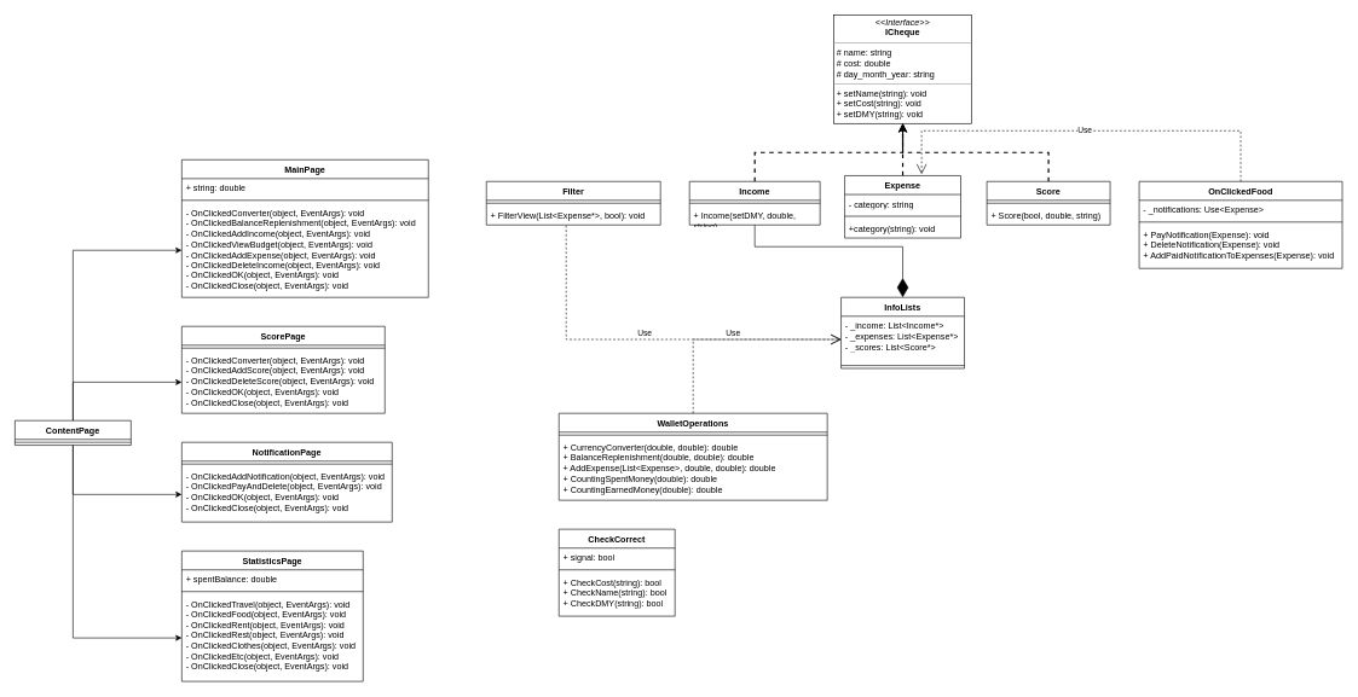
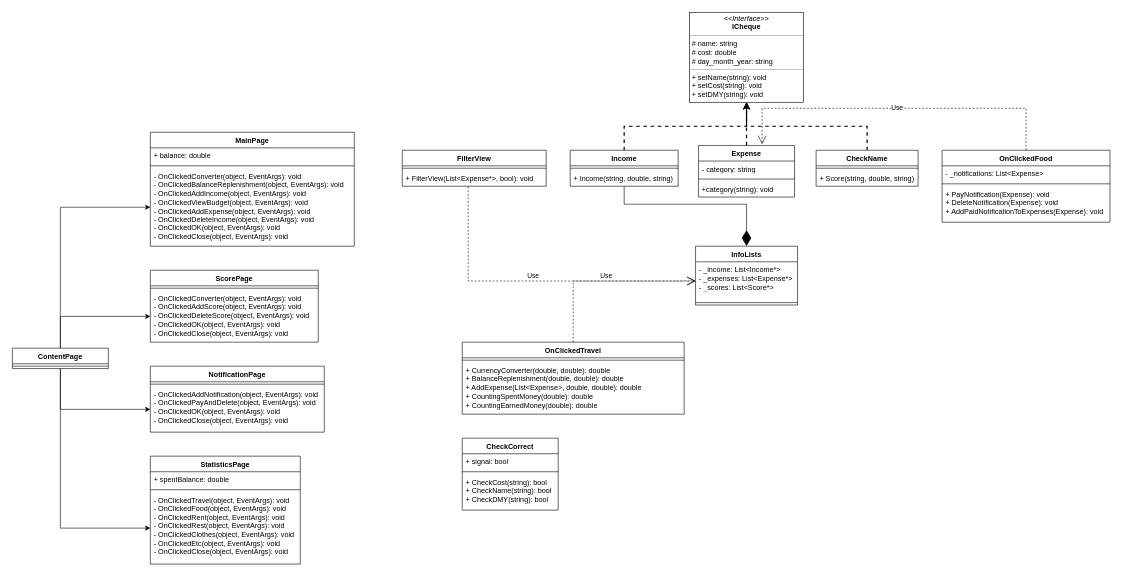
  <mxCell id="0" />
  <mxCell id="1" parent="0" />
  <mxCell id="2" value="ScorePage" style="swimlane;fontStyle=1;align=center;verticalAlign=top;childLayout=stackLayout;horizontal=1;startSize=26;horizontalStack=0;resizeParent=1;resizeParentMax=0;resizeLast=0;collapsible=1;marginBottom=0;whiteSpace=wrap;html=1;" vertex="1" parent="1"><mxGeometry x="250" y="450" width="280" height="120" as="geometry" /></mxCell>
  <mxCell id="3" value="" style="line;strokeWidth=1;fillColor=none;align=left;verticalAlign=middle;spacingTop=-1;spacingLeft=3;spacingRight=3;rotatable=0;labelPosition=right;points=[];portConstraint=eastwest;strokeColor=inherit;" vertex="1" parent="2"><mxGeometry y="26" width="280" height="8" as="geometry" /></mxCell>
  <mxCell id="4" value="- OnClickedConverter(object, EventArgs): void&amp;nbsp;&lt;br&gt;- OnClickedAddScore(object, EventArgs): void&lt;br&gt;- OnClickedDeleteScore(object, EventArgs): void&lt;br&gt;- OnClickedOK(object, EventArgs): void&lt;br style=&quot;border-color: var(--border-color);&quot;&gt;- OnClickedClose(object, EventArgs): void" style="text;strokeColor=none;fillColor=none;align=left;verticalAlign=top;spacingLeft=4;spacingRight=4;overflow=hidden;rotatable=0;points=[[0,0.5],[1,0.5]];portConstraint=eastwest;whiteSpace=wrap;html=1;" vertex="1" parent="2"><mxGeometry y="34" width="280" height="86" as="geometry" /></mxCell>
  <mxCell id="5" value="NotificationPage" style="swimlane;fontStyle=1;align=center;verticalAlign=top;childLayout=stackLayout;horizontal=1;startSize=26;horizontalStack=0;resizeParent=1;resizeParentMax=0;resizeLast=0;collapsible=1;marginBottom=0;whiteSpace=wrap;html=1;" vertex="1" parent="1"><mxGeometry x="250" y="610" width="290" height="110" as="geometry" /></mxCell>
  <mxCell id="6" value="" style="line;strokeWidth=1;fillColor=none;align=left;verticalAlign=middle;spacingTop=-1;spacingLeft=3;spacingRight=3;rotatable=0;labelPosition=right;points=[];portConstraint=eastwest;strokeColor=inherit;" vertex="1" parent="5"><mxGeometry y="26" width="290" height="8" as="geometry" /></mxCell>
  <mxCell id="7" value="- OnClickedAddNotification(object, EventArgs): void&lt;br&gt;- OnClickedPayAndDelete(object, EventArgs): void&lt;br&gt;- OnClickedOK(object, EventArgs): void&lt;br style=&quot;border-color: var(--border-color);&quot;&gt;- OnClickedClose(object, EventArgs): void" style="text;strokeColor=none;fillColor=none;align=left;verticalAlign=top;spacingLeft=4;spacingRight=4;overflow=hidden;rotatable=0;points=[[0,0.5],[1,0.5]];portConstraint=eastwest;whiteSpace=wrap;html=1;" vertex="1" parent="5"><mxGeometry y="34" width="290" height="76" as="geometry" /></mxCell>
  <mxCell id="8" value="MainPage" style="swimlane;fontStyle=1;align=center;verticalAlign=top;childLayout=stackLayout;horizontal=1;startSize=26;horizontalStack=0;resizeParent=1;resizeParentMax=0;resizeLast=0;collapsible=1;marginBottom=0;whiteSpace=wrap;html=1;" vertex="1" parent="1"><mxGeometry x="250" y="220" width="340" height="190" as="geometry" /></mxCell>
- <mxCell id="9" value="+ string: double" style="text;strokeColor=none;fillColor=none;align=left;verticalAlign=top;spacingLeft=4;spacingRight=4;overflow=hidden;rotatable=0;points=[[0,0.5],[1,0.5]];portConstraint=eastwest;whiteSpace=wrap;html=1;" vertex="1" parent="8"><mxGeometry y="26" width="340" height="26" as="geometry" /></mxCell>
+ <mxCell id="9" value="+ balance: double" style="text;strokeColor=none;fillColor=none;align=left;verticalAlign=top;spacingLeft=4;spacingRight=4;overflow=hidden;rotatable=0;points=[[0,0.5],[1,0.5]];portConstraint=eastwest;whiteSpace=wrap;html=1;" vertex="1" parent="8"><mxGeometry y="26" width="340" height="26" as="geometry" /></mxCell>
  <mxCell id="10" value="" style="line;strokeWidth=1;fillColor=none;align=left;verticalAlign=middle;spacingTop=-1;spacingLeft=3;spacingRight=3;rotatable=0;labelPosition=right;points=[];portConstraint=eastwest;strokeColor=inherit;" vertex="1" parent="8"><mxGeometry y="52" width="340" height="8" as="geometry" /></mxCell>
  <mxCell id="11" value="- OnClickedConverter(object, EventArgs): void&amp;nbsp;&lt;br style=&quot;border-color: var(--border-color);&quot;&gt;- OnClickedBalanceReplenishment(object, EventArgs): void&amp;nbsp;&lt;br style=&quot;border-color: var(--border-color);&quot;&gt;- OnClickedAddIncome(object, EventArgs): void&amp;nbsp;&lt;br style=&quot;border-color: var(--border-color);&quot;&gt;- OnClickedViewBudget(object, EventArgs): void&amp;nbsp;&lt;br style=&quot;border-color: var(--border-color);&quot;&gt;- OnClickedAddExpense(object, EventArgs): void&amp;nbsp;&lt;br style=&quot;border-color: var(--border-color);&quot;&gt;- OnClickedDeleteIncome(object, EventArgs): void&amp;nbsp;&lt;br style=&quot;border-color: var(--border-color);&quot;&gt;- OnClickedOK(object, EventArgs): void&amp;nbsp;&lt;br style=&quot;border-color: var(--border-color);&quot;&gt;- OnClickedClose(object, EventArgs): void&amp;nbsp;" style="text;strokeColor=none;fillColor=none;align=left;verticalAlign=top;spacingLeft=4;spacingRight=4;overflow=hidden;rotatable=0;points=[[0,0.5],[1,0.5]];portConstraint=eastwest;whiteSpace=wrap;html=1;" vertex="1" parent="8"><mxGeometry y="60" width="340" height="130" as="geometry" /></mxCell>
  <mxCell id="12" value="&lt;p style=&quot;margin:0px;margin-top:4px;text-align:center;&quot;&gt;&lt;i&gt;&amp;lt;&amp;lt;Interface&amp;gt;&amp;gt;&lt;/i&gt;&lt;br&gt;&lt;b&gt;ICheque&lt;/b&gt;&lt;/p&gt;&lt;hr size=&quot;1&quot;&gt;&lt;p style=&quot;margin:0px;margin-left:4px;&quot;&gt;# name: string&lt;/p&gt;&lt;p style=&quot;margin:0px;margin-left:4px;&quot;&gt;# cost: double&lt;/p&gt;&lt;p style=&quot;margin:0px;margin-left:4px;&quot;&gt;# day_month_year: string&lt;/p&gt;&lt;hr size=&quot;1&quot;&gt;&lt;p style=&quot;margin:0px;margin-left:4px;&quot;&gt;+ setName(string): void&lt;/p&gt;&lt;p style=&quot;margin:0px;margin-left:4px;&quot;&gt;+ setCost(string): void&lt;br&gt;&lt;/p&gt;&lt;p style=&quot;margin:0px;margin-left:4px;&quot;&gt;+ setDMY(string): void&lt;br&gt;&lt;/p&gt;" style="verticalAlign=top;align=left;overflow=fill;fontSize=12;fontFamily=Helvetica;html=1;whiteSpace=wrap;" vertex="1" parent="1"><mxGeometry x="1149" y="20" width="190" height="150" as="geometry" /></mxCell>
  <mxCell id="13" value="InfoLists" style="swimlane;fontStyle=1;align=center;verticalAlign=top;childLayout=stackLayout;horizontal=1;startSize=26;horizontalStack=0;resizeParent=1;resizeParentMax=0;resizeLast=0;collapsible=1;marginBottom=0;whiteSpace=wrap;html=1;" vertex="1" parent="1"><mxGeometry x="1159" y="410" width="170" height="98" as="geometry" /></mxCell>
  <mxCell id="14" value="- _income: List&amp;lt;Income*&amp;gt;&lt;br&gt;- _expenses: List&amp;lt;Expense*&amp;gt;&lt;br&gt;- _scores: List&amp;lt;Score*&amp;gt;" style="text;strokeColor=none;fillColor=none;align=left;verticalAlign=top;spacingLeft=4;spacingRight=4;overflow=hidden;rotatable=0;points=[[0,0.5],[1,0.5]];portConstraint=eastwest;whiteSpace=wrap;html=1;" vertex="1" parent="13"><mxGeometry y="26" width="170" height="64" as="geometry" /></mxCell>
  <mxCell id="15" value="" style="line;strokeWidth=1;fillColor=none;align=left;verticalAlign=middle;spacingTop=-1;spacingLeft=3;spacingRight=3;rotatable=0;labelPosition=right;points=[];portConstraint=eastwest;strokeColor=inherit;" vertex="1" parent="13"><mxGeometry y="90" width="170" height="8" as="geometry" /></mxCell>
  <mxCell id="16" style="edgeStyle=orthogonalEdgeStyle;rounded=0;orthogonalLoop=1;jettySize=auto;html=1;dashed=1;strokeWidth=2;entryX=0.5;entryY=1;entryDx=0;entryDy=0;exitX=0.5;exitY=0;exitDx=0;exitDy=0;" edge="1" parent="1" source="34" target="12"><mxGeometry relative="1" as="geometry"><mxPoint x="1440" y="250" as="sourcePoint" /><mxPoint x="1250" y="205" as="targetPoint" /><Array as="points"><mxPoint x="1445" y="210" /><mxPoint x="1244" y="210" /></Array></mxGeometry></mxCell>
  <mxCell id="17" style="edgeStyle=orthogonalEdgeStyle;rounded=0;orthogonalLoop=1;jettySize=auto;html=1;dashed=1;strokeWidth=2;entryX=0.5;entryY=1;entryDx=0;entryDy=0;exitX=0.5;exitY=0;exitDx=0;exitDy=0;" edge="1" parent="1" source="31" target="12"><mxGeometry relative="1" as="geometry"><mxPoint x="1045" y="250" as="sourcePoint" /><mxPoint x="1263.71" y="205" as="targetPoint" /><Array as="points"><mxPoint x="1040" y="210" /><mxPoint x="1244" y="210" /></Array></mxGeometry></mxCell>
  <mxCell id="18" style="edgeStyle=orthogonalEdgeStyle;rounded=0;orthogonalLoop=1;jettySize=auto;html=1;dashed=1;strokeWidth=2;exitX=0.5;exitY=0;exitDx=0;exitDy=0;entryX=0.5;entryY=1;entryDx=0;entryDy=0;" edge="1" parent="1" source="26" target="12"><mxGeometry relative="1" as="geometry"><mxPoint x="1244" y="250" as="sourcePoint" /><mxPoint x="1243.71" y="205" as="targetPoint" /><Array as="points" /></mxGeometry></mxCell>
  <mxCell id="19" value="CheckCorrect" style="swimlane;fontStyle=1;align=center;verticalAlign=top;childLayout=stackLayout;horizontal=1;startSize=26;horizontalStack=0;resizeParent=1;resizeParentMax=0;resizeLast=0;collapsible=1;marginBottom=0;whiteSpace=wrap;html=1;" vertex="1" parent="1"><mxGeometry x="770" y="730" width="160" height="120" as="geometry" /></mxCell>
  <mxCell id="20" value="+ signal: bool" style="text;strokeColor=none;fillColor=none;align=left;verticalAlign=top;spacingLeft=4;spacingRight=4;overflow=hidden;rotatable=0;points=[[0,0.5],[1,0.5]];portConstraint=eastwest;whiteSpace=wrap;html=1;" vertex="1" parent="19"><mxGeometry y="26" width="160" height="26" as="geometry" /></mxCell>
  <mxCell id="21" value="" style="line;strokeWidth=1;fillColor=none;align=left;verticalAlign=middle;spacingTop=-1;spacingLeft=3;spacingRight=3;rotatable=0;labelPosition=right;points=[];portConstraint=eastwest;strokeColor=inherit;" vertex="1" parent="19"><mxGeometry y="52" width="160" height="8" as="geometry" /></mxCell>
  <mxCell id="22" value="+ CheckCost(string): bool&lt;br&gt;+ CheckName(string): bool&lt;br&gt;+ CheckDMY(string): bool" style="text;strokeColor=none;fillColor=none;align=left;verticalAlign=top;spacingLeft=4;spacingRight=4;overflow=hidden;rotatable=0;points=[[0,0.5],[1,0.5]];portConstraint=eastwest;whiteSpace=wrap;html=1;" vertex="1" parent="19"><mxGeometry y="60" width="160" height="60" as="geometry" /></mxCell>
- <mxCell id="23" value="WalletOperations" style="swimlane;fontStyle=1;align=center;verticalAlign=top;childLayout=stackLayout;horizontal=1;startSize=26;horizontalStack=0;resizeParent=1;resizeParentMax=0;resizeLast=0;collapsible=1;marginBottom=0;whiteSpace=wrap;html=1;" vertex="1" parent="1"><mxGeometry x="770" y="570" width="370" height="120" as="geometry" /></mxCell>
+ <mxCell id="23" value="OnClickedTravel" style="swimlane;fontStyle=1;align=center;verticalAlign=top;childLayout=stackLayout;horizontal=1;startSize=26;horizontalStack=0;resizeParent=1;resizeParentMax=0;resizeLast=0;collapsible=1;marginBottom=0;whiteSpace=wrap;html=1;" vertex="1" parent="1"><mxGeometry x="770" y="570" width="370" height="120" as="geometry" /></mxCell>
  <mxCell id="24" value="" style="line;strokeWidth=1;fillColor=none;align=left;verticalAlign=middle;spacingTop=-1;spacingLeft=3;spacingRight=3;rotatable=0;labelPosition=right;points=[];portConstraint=eastwest;strokeColor=inherit;" vertex="1" parent="23"><mxGeometry y="26" width="370" height="8" as="geometry" /></mxCell>
  <mxCell id="25" value="+ CurrencyConverter(double, double): double&lt;br&gt;+ BalanceReplenishment(double, double): double&lt;br&gt;+ AddExpense(List&amp;lt;Expense&amp;gt;, double, double): double&lt;br&gt;+ CountingSpentMoney(double): double&lt;br&gt;+ CountingEarnedMoney(double): double" style="text;strokeColor=none;fillColor=none;align=left;verticalAlign=top;spacingLeft=4;spacingRight=4;overflow=hidden;rotatable=0;points=[[0,0.5],[1,0.5]];portConstraint=eastwest;whiteSpace=wrap;html=1;" vertex="1" parent="23"><mxGeometry y="34" width="370" height="86" as="geometry" /></mxCell>
  <mxCell id="26" value="Expense" style="swimlane;fontStyle=1;align=center;verticalAlign=top;childLayout=stackLayout;horizontal=1;startSize=26;horizontalStack=0;resizeParent=1;resizeParentMax=0;resizeLast=0;collapsible=1;marginBottom=0;whiteSpace=wrap;html=1;" vertex="1" parent="1"><mxGeometry x="1164" y="242" width="160" height="86" as="geometry" /></mxCell>
  <mxCell id="27" value="- category: string" style="text;strokeColor=none;fillColor=none;align=left;verticalAlign=top;spacingLeft=4;spacingRight=4;overflow=hidden;rotatable=0;points=[[0,0.5],[1,0.5]];portConstraint=eastwest;whiteSpace=wrap;html=1;" vertex="1" parent="26"><mxGeometry y="26" width="160" height="26" as="geometry" /></mxCell>
  <mxCell id="28" value="" style="line;strokeWidth=1;fillColor=none;align=left;verticalAlign=middle;spacingTop=-1;spacingLeft=3;spacingRight=3;rotatable=0;labelPosition=right;points=[];portConstraint=eastwest;strokeColor=inherit;" vertex="1" parent="26"><mxGeometry y="52" width="160" height="8" as="geometry" /></mxCell>
  <mxCell id="29" value="+category(string): void" style="text;strokeColor=none;fillColor=none;align=left;verticalAlign=top;spacingLeft=4;spacingRight=4;overflow=hidden;rotatable=0;points=[[0,0.5],[1,0.5]];portConstraint=eastwest;whiteSpace=wrap;html=1;" vertex="1" parent="26"><mxGeometry y="60" width="160" height="26" as="geometry" /></mxCell>
  <mxCell id="30" value="" style="endArrow=diamondThin;endFill=1;endSize=24;html=1;rounded=0;exitX=0.5;exitY=1;exitDx=0;exitDy=0;" edge="1" parent="1" source="31"><mxGeometry width="160" relative="1" as="geometry"><mxPoint x="950" y="200" as="sourcePoint" /><mxPoint x="1244" y="410" as="targetPoint" /><Array as="points"><mxPoint x="1040" y="340" /><mxPoint x="1244" y="340" /></Array></mxGeometry></mxCell>
  <mxCell id="31" value="Income" style="swimlane;fontStyle=1;align=center;verticalAlign=top;childLayout=stackLayout;horizontal=1;startSize=26;horizontalStack=0;resizeParent=1;resizeParentMax=0;resizeLast=0;collapsible=1;marginBottom=0;whiteSpace=wrap;html=1;" vertex="1" parent="1"><mxGeometry x="950" y="250" width="180" height="60" as="geometry" /></mxCell>
  <mxCell id="32" value="" style="line;strokeWidth=1;fillColor=none;align=left;verticalAlign=middle;spacingTop=-1;spacingLeft=3;spacingRight=3;rotatable=0;labelPosition=right;points=[];portConstraint=eastwest;strokeColor=inherit;" vertex="1" parent="31"><mxGeometry y="26" width="180" height="8" as="geometry" /></mxCell>
- <mxCell id="33" value="+ Income(setDMY, double, string)" style="text;strokeColor=none;fillColor=none;align=left;verticalAlign=top;spacingLeft=4;spacingRight=4;overflow=hidden;rotatable=0;points=[[0,0.5],[1,0.5]];portConstraint=eastwest;whiteSpace=wrap;html=1;" vertex="1" parent="31"><mxGeometry y="34" width="180" height="26" as="geometry" /></mxCell>
- <mxCell id="34" value="Score" style="swimlane;fontStyle=1;align=center;verticalAlign=top;childLayout=stackLayout;horizontal=1;startSize=26;horizontalStack=0;resizeParent=1;resizeParentMax=0;resizeLast=0;collapsible=1;marginBottom=0;whiteSpace=wrap;html=1;" vertex="1" parent="1"><mxGeometry x="1360" y="250" width="170" height="60" as="geometry" /></mxCell>
+ <mxCell id="33" value="+ Income(string, double, string)" style="text;strokeColor=none;fillColor=none;align=left;verticalAlign=top;spacingLeft=4;spacingRight=4;overflow=hidden;rotatable=0;points=[[0,0.5],[1,0.5]];portConstraint=eastwest;whiteSpace=wrap;html=1;" vertex="1" parent="31"><mxGeometry y="34" width="180" height="26" as="geometry" /></mxCell>
+ <mxCell id="34" value="CheckName" style="swimlane;fontStyle=1;align=center;verticalAlign=top;childLayout=stackLayout;horizontal=1;startSize=26;horizontalStack=0;resizeParent=1;resizeParentMax=0;resizeLast=0;collapsible=1;marginBottom=0;whiteSpace=wrap;html=1;" vertex="1" parent="1"><mxGeometry x="1360" y="250" width="170" height="60" as="geometry" /></mxCell>
  <mxCell id="35" value="" style="line;strokeWidth=1;fillColor=none;align=left;verticalAlign=middle;spacingTop=-1;spacingLeft=3;spacingRight=3;rotatable=0;labelPosition=right;points=[];portConstraint=eastwest;strokeColor=inherit;" vertex="1" parent="34"><mxGeometry y="26" width="170" height="8" as="geometry" /></mxCell>
- <mxCell id="36" value="+ Score(bool, double, string)" style="text;strokeColor=none;fillColor=none;align=left;verticalAlign=top;spacingLeft=4;spacingRight=4;overflow=hidden;rotatable=0;points=[[0,0.5],[1,0.5]];portConstraint=eastwest;whiteSpace=wrap;html=1;" vertex="1" parent="34"><mxGeometry y="34" width="170" height="26" as="geometry" /></mxCell>
+ <mxCell id="36" value="+ Score(string, double, string)" style="text;strokeColor=none;fillColor=none;align=left;verticalAlign=top;spacingLeft=4;spacingRight=4;overflow=hidden;rotatable=0;points=[[0,0.5],[1,0.5]];portConstraint=eastwest;whiteSpace=wrap;html=1;" vertex="1" parent="34"><mxGeometry y="34" width="170" height="26" as="geometry" /></mxCell>
  <mxCell id="37" value="StatisticsPage" style="swimlane;fontStyle=1;align=center;verticalAlign=top;childLayout=stackLayout;horizontal=1;startSize=26;horizontalStack=0;resizeParent=1;resizeParentMax=0;resizeLast=0;collapsible=1;marginBottom=0;whiteSpace=wrap;html=1;" vertex="1" parent="1"><mxGeometry x="250" y="760" width="250" height="180" as="geometry" /></mxCell>
  <mxCell id="38" value="+ spentBalance: double" style="text;strokeColor=none;fillColor=none;align=left;verticalAlign=top;spacingLeft=4;spacingRight=4;overflow=hidden;rotatable=0;points=[[0,0.5],[1,0.5]];portConstraint=eastwest;whiteSpace=wrap;html=1;" vertex="1" parent="37"><mxGeometry y="26" width="250" height="26" as="geometry" /></mxCell>
  <mxCell id="39" value="" style="line;strokeWidth=1;fillColor=none;align=left;verticalAlign=middle;spacingTop=-1;spacingLeft=3;spacingRight=3;rotatable=0;labelPosition=right;points=[];portConstraint=eastwest;strokeColor=inherit;" vertex="1" parent="37"><mxGeometry y="52" width="250" height="8" as="geometry" /></mxCell>
  <mxCell id="40" value="- OnClickedTravel(object, EventArgs): void&lt;br style=&quot;border-color: var(--border-color);&quot;&gt;- OnClickedFood(object, EventArgs): void&lt;br style=&quot;border-color: var(--border-color);&quot;&gt;- OnClickedRent(object, EventArgs): void&lt;br style=&quot;border-color: var(--border-color);&quot;&gt;- OnClickedRest(object, EventArgs): void&lt;br style=&quot;border-color: var(--border-color);&quot;&gt;- OnClickedClothes(object, EventArgs): void&lt;br style=&quot;border-color: var(--border-color);&quot;&gt;- OnClickedEtc(object, EventArgs): void&lt;br style=&quot;border-color: var(--border-color);&quot;&gt;- OnClickedClose(object, EventArgs): void" style="text;strokeColor=none;fillColor=none;align=left;verticalAlign=top;spacingLeft=4;spacingRight=4;overflow=hidden;rotatable=0;points=[[0,0.5],[1,0.5]];portConstraint=eastwest;whiteSpace=wrap;html=1;" vertex="1" parent="37"><mxGeometry y="60" width="250" height="120" as="geometry" /></mxCell>
  <mxCell id="41" style="edgeStyle=orthogonalEdgeStyle;rounded=0;orthogonalLoop=1;jettySize=auto;html=1;" edge="1" parent="1" source="45" target="11"><mxGeometry relative="1" as="geometry" /></mxCell>
  <mxCell id="42" style="edgeStyle=orthogonalEdgeStyle;rounded=0;orthogonalLoop=1;jettySize=auto;html=1;" edge="1" parent="1" source="45" target="4"><mxGeometry relative="1" as="geometry" /></mxCell>
  <mxCell id="43" style="edgeStyle=orthogonalEdgeStyle;rounded=0;orthogonalLoop=1;jettySize=auto;html=1;" edge="1" parent="1" source="45" target="7"><mxGeometry relative="1" as="geometry" /></mxCell>
  <mxCell id="44" style="edgeStyle=orthogonalEdgeStyle;rounded=0;orthogonalLoop=1;jettySize=auto;html=1;" edge="1" parent="1" source="45" target="40"><mxGeometry relative="1" as="geometry" /></mxCell>
  <mxCell id="45" value="ContentPage" style="swimlane;fontStyle=1;align=center;verticalAlign=top;childLayout=stackLayout;horizontal=1;startSize=26;horizontalStack=0;resizeParent=1;resizeParentMax=0;resizeLast=0;collapsible=1;marginBottom=0;whiteSpace=wrap;html=1;" vertex="1" parent="1"><mxGeometry x="20" y="580" width="160" height="34" as="geometry" /></mxCell>
  <mxCell id="46" value="" style="line;strokeWidth=1;fillColor=none;align=left;verticalAlign=middle;spacingTop=-1;spacingLeft=3;spacingRight=3;rotatable=0;labelPosition=right;points=[];portConstraint=eastwest;strokeColor=inherit;" vertex="1" parent="45"><mxGeometry y="26" width="160" height="8" as="geometry" /></mxCell>
  <mxCell id="47" value="OnClickedFood" style="swimlane;fontStyle=1;align=center;verticalAlign=top;childLayout=stackLayout;horizontal=1;startSize=26;horizontalStack=0;resizeParent=1;resizeParentMax=0;resizeLast=0;collapsible=1;marginBottom=0;whiteSpace=wrap;html=1;" vertex="1" parent="1"><mxGeometry x="1570" y="250" width="280" height="120" as="geometry" /></mxCell>
- <mxCell id="48" value="- _notifications: Use&amp;lt;Expense&amp;gt;" style="text;strokeColor=none;fillColor=none;align=left;verticalAlign=top;spacingLeft=4;spacingRight=4;overflow=hidden;rotatable=0;points=[[0,0.5],[1,0.5]];portConstraint=eastwest;whiteSpace=wrap;html=1;" vertex="1" parent="47"><mxGeometry y="26" width="280" height="26" as="geometry" /></mxCell>
+ <mxCell id="48" value="- _notifications: List&amp;lt;Expense&amp;gt;" style="text;strokeColor=none;fillColor=none;align=left;verticalAlign=top;spacingLeft=4;spacingRight=4;overflow=hidden;rotatable=0;points=[[0,0.5],[1,0.5]];portConstraint=eastwest;whiteSpace=wrap;html=1;" vertex="1" parent="47"><mxGeometry y="26" width="280" height="26" as="geometry" /></mxCell>
  <mxCell id="49" value="" style="line;strokeWidth=1;fillColor=none;align=left;verticalAlign=middle;spacingTop=-1;spacingLeft=3;spacingRight=3;rotatable=0;labelPosition=right;points=[];portConstraint=eastwest;strokeColor=inherit;" vertex="1" parent="47"><mxGeometry y="52" width="280" height="8" as="geometry" /></mxCell>
  <mxCell id="50" value="+ PayNotification(Expense): void&amp;nbsp;&lt;br&gt;+ DeleteNotification(Expense): void&lt;br&gt;+ AddPaidNotificationToExpenses(Expense): void" style="text;strokeColor=none;fillColor=none;align=left;verticalAlign=top;spacingLeft=4;spacingRight=4;overflow=hidden;rotatable=0;points=[[0,0.5],[1,0.5]];portConstraint=eastwest;whiteSpace=wrap;html=1;" vertex="1" parent="47"><mxGeometry y="60" width="280" height="60" as="geometry" /></mxCell>
  <mxCell id="51" value="Use" style="endArrow=open;endSize=12;dashed=1;html=1;rounded=0;exitX=0.5;exitY=0;exitDx=0;exitDy=0;" edge="1" parent="1" source="47"><mxGeometry width="160" relative="1" as="geometry"><mxPoint x="630" y="730" as="sourcePoint" /><mxPoint x="1270" y="240" as="targetPoint" /><Array as="points"><mxPoint x="1710" y="180" /><mxPoint x="1270" y="180" /></Array></mxGeometry></mxCell>
- <mxCell id="52" value="Filter" style="swimlane;fontStyle=1;align=center;verticalAlign=top;childLayout=stackLayout;horizontal=1;startSize=26;horizontalStack=0;resizeParent=1;resizeParentMax=0;resizeLast=0;collapsible=1;marginBottom=0;whiteSpace=wrap;html=1;" vertex="1" parent="1"><mxGeometry x="670" y="250" width="240" height="60" as="geometry" /></mxCell>
+ <mxCell id="52" value="FilterView" style="swimlane;fontStyle=1;align=center;verticalAlign=top;childLayout=stackLayout;horizontal=1;startSize=26;horizontalStack=0;resizeParent=1;resizeParentMax=0;resizeLast=0;collapsible=1;marginBottom=0;whiteSpace=wrap;html=1;" vertex="1" parent="1"><mxGeometry x="670" y="250" width="240" height="60" as="geometry" /></mxCell>
  <mxCell id="53" value="" style="line;strokeWidth=1;fillColor=none;align=left;verticalAlign=middle;spacingTop=-1;spacingLeft=3;spacingRight=3;rotatable=0;labelPosition=right;points=[];portConstraint=eastwest;strokeColor=inherit;" vertex="1" parent="52"><mxGeometry y="26" width="240" height="8" as="geometry" /></mxCell>
  <mxCell id="54" value="+ FilterView(List&amp;lt;Expense*&amp;gt;, bool): void" style="text;strokeColor=none;fillColor=none;align=left;verticalAlign=top;spacingLeft=4;spacingRight=4;overflow=hidden;rotatable=0;points=[[0,0.5],[1,0.5]];portConstraint=eastwest;whiteSpace=wrap;html=1;" vertex="1" parent="52"><mxGeometry y="34" width="240" height="26" as="geometry" /></mxCell>
  <mxCell id="55" value="Use" style="endArrow=open;endSize=12;dashed=1;html=1;rounded=0;entryX=0;entryY=0.5;entryDx=0;entryDy=0;exitX=0.5;exitY=0;exitDx=0;exitDy=0;" edge="1" parent="1" source="23" target="14"><mxGeometry x="0.026" y="8" width="160" relative="1" as="geometry"><mxPoint x="790" y="500" as="sourcePoint" /><mxPoint x="1000" y="520" as="targetPoint" /><Array as="points"><mxPoint x="955" y="468" /></Array><mxPoint as="offset" /></mxGeometry></mxCell>
  <mxCell id="56" value="Use" style="endArrow=open;endSize=12;dashed=1;html=1;rounded=0;exitX=0.458;exitY=1.03;exitDx=0;exitDy=0;exitPerimeter=0;entryX=0;entryY=0.5;entryDx=0;entryDy=0;" edge="1" parent="1" source="54" target="14"><mxGeometry x="-0.01" y="9" width="160" relative="1" as="geometry"><mxPoint x="1190" y="560" as="sourcePoint" /><mxPoint x="850" y="430" as="targetPoint" /><Array as="points"><mxPoint x="780" y="468" /><mxPoint x="950" y="468" /></Array><mxPoint as="offset" /></mxGeometry></mxCell>
